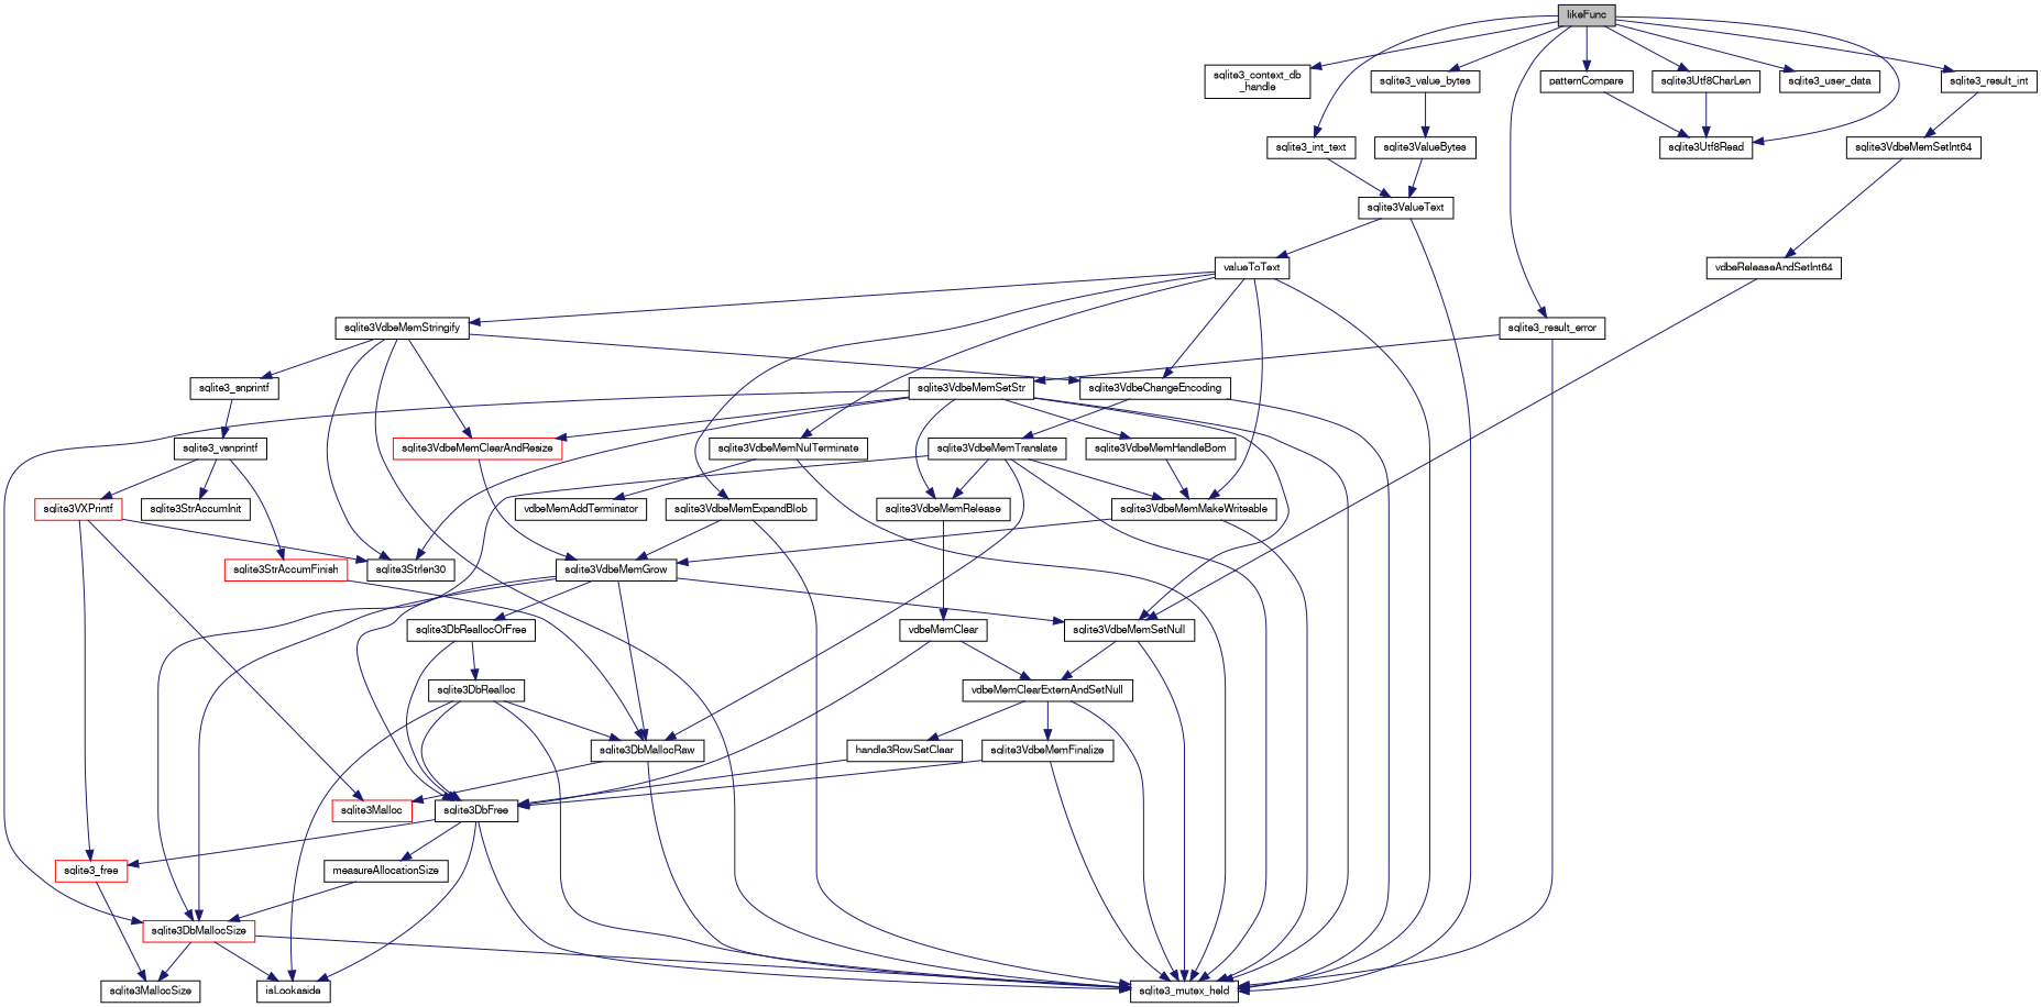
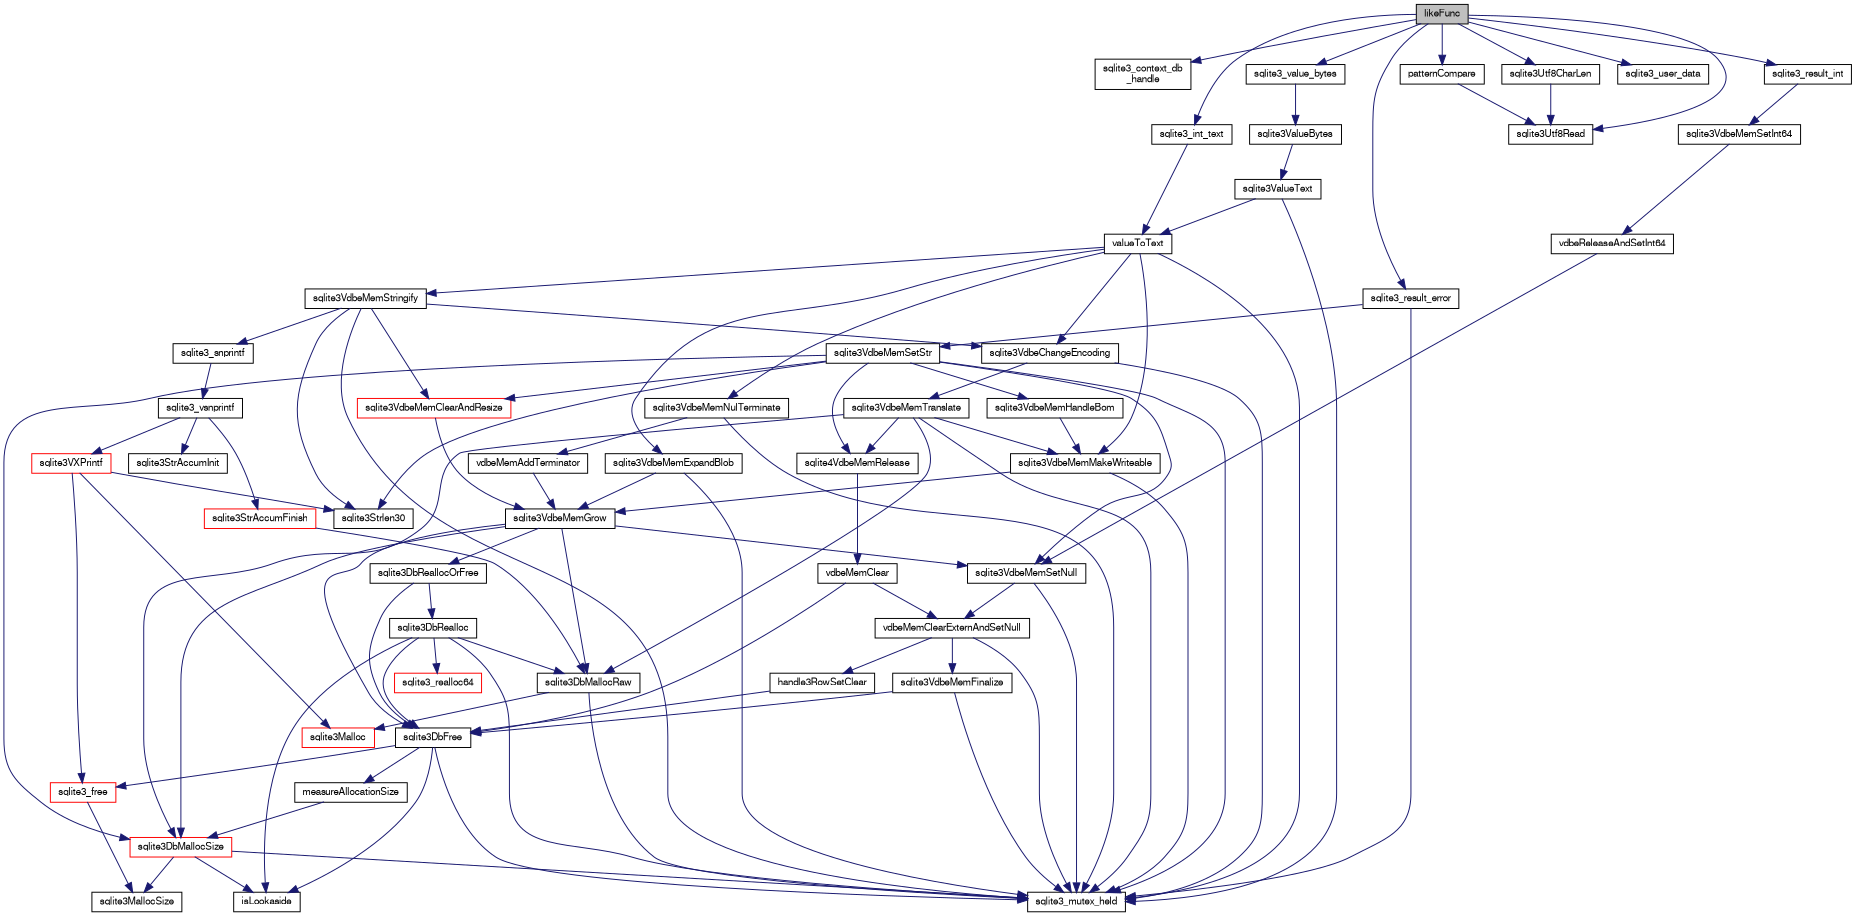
  digraph {
    rankdir=TB
    node [color=black fillcolor=white fontname=FreeSans fontsize=10 shape=record style=filled]
    edge [color=midnightblue fontname=FreeSans fontsize=10 labelfontname=FreeSans labelfontsize=10 style=solid]
    n1 [fillcolor=grey75 fontcolor=black height=0.2 label=likeFunc width=0.4]
    n2 [height=0.2 label="sqlite3_context_db\l_handle" width=0.4]
    n3 [height=0.2 label=sqlite3_int_text width=0.4]
    n4 [height=0.2 label=sqlite3_value_bytes width=0.4]
    n5 [height=0.2 label=sqlite3_result_error width=0.4]
    n6 [height=0.2 label=sqlite3Utf8CharLen width=0.4]
    n7 [height=0.2 label=sqlite3Utf8Read width=0.4]
    n8 [height=0.2 label=sqlite3_user_data width=0.4]
    n9 [height=0.2 label=sqlite3_result_int width=0.4]
    n10 [height=0.2 label=patternCompare width=0.4]
    n11 [height=0.2 label=sqlite3ValueText width=0.4]
    n12 [height=0.2 label=sqlite3ValueBytes width=0.4]
    n13 [height=0.2 label=sqlite3_mutex_held width=0.4]
    n14 [height=0.2 label=sqlite3VdbeMemSetStr width=0.4]
    n15 [height=0.2 label=sqlite3VdbeMemSetInt64 width=0.4]
    n16 [height=0.2 label=valueToText width=0.4]
    n17 [height=0.2 label=sqlite3VdbeMemExpandBlob width=0.4]
    n18 [height=0.2 label=sqlite3VdbeChangeEncoding width=0.4]
    n19 [height=0.2 label=sqlite3VdbeMemMakeWriteable width=0.4]
    n20 [height=0.2 label=sqlite3VdbeMemNulTerminate width=0.4]
    n21 [height=0.2 label=sqlite3VdbeMemStringify width=0.4]
    n22 [height=0.2 label=sqlite3VdbeMemGrow width=0.4]
    n23 [height=0.2 label=sqlite3VdbeMemTranslate width=0.4]
    n24 [height=0.2 label=vdbeMemAddTerminator width=0.4]
    n25 [color=red height=0.2 label=sqlite3VdbeMemClearAndResize width=0.4]
    n26 [height=0.2 label=sqlite3_snprintf width=0.4]
    n27 [height=0.2 label=sqlite3Strlen30 width=0.4]
    n28 [color=red height=0.2 label=sqlite3DbMallocSize width=0.4]
    n29 [height=0.2 label=sqlite3DbReallocOrFree width=0.4]
    n30 [height=0.2 label=sqlite3DbMallocRaw width=0.4]
    n31 [height=0.2 label=sqlite3DbFree width=0.4]
    n32 [height=0.2 label=sqlite3VdbeMemSetNull width=0.4]
    n33 [height=0.2 label=sqlite3MallocSize width=0.4]
    n34 [height=0.2 label=isLookaside width=0.4]
    n35 [height=0.2 label=sqlite3DbRealloc width=0.4]
    n36 [color=red height=0.2 label=sqlite3Malloc width=0.4]
    n37 [height=0.2 label=measureAllocationSize width=0.4]
    n38 [color=red height=0.2 label=sqlite3_free width=0.4]
    n39 [height=0.2 label=vdbeMemClearExternAndSetNull width=0.4]
+   n40 [color=red height=0.2 label=sqlite3_realloc64 width=0.4]
    n41 [height=0.2 label=sqlite3VdbeMemFinalize width=0.4]
    n42 [height=0.2 label=handle3RowSetClear width=0.4]
-   n43 [height=0.2 label=sqlite3VdbeMemRelease width=0.4]
+   n43 [height=0.2 label=sqlite4VdbeMemRelease width=0.4]
    n44 [height=0.2 label=vdbeMemClear width=0.4]
    n45 [height=0.2 label=sqlite3_vsnprintf width=0.4]
    n46 [height=0.2 label=sqlite3StrAccumInit width=0.4]
    n47 [color=red height=0.2 label=sqlite3VXPrintf width=0.4]
    n48 [color=red height=0.2 label=sqlite3StrAccumFinish width=0.4]
    n49 [height=0.2 label=sqlite3VdbeMemHandleBom width=0.4]
    n50 [height=0.2 label=vdbeReleaseAndSetInt64 width=0.4]
    n1 -> n2
    n1 -> n3
    n1 -> n4
    n1 -> n5
    n1 -> n6
    n1 -> n7
    n1 -> n8
    n1 -> n9
    n1 -> n10
-   n3 -> n11
+   n3 -> n16
    n4 -> n12
    n5 -> n13
    n5 -> n14
    n6 -> n7
    n9 -> n15
    n10 -> n7
    n11 -> n13
    n11 -> n16
    n12 -> n11
    n14 -> n13
    n14 -> n25
    n14 -> n27
    n14 -> n28
    n14 -> n32
    n14 -> n43
    n14 -> n49
    n15 -> n50
    n16 -> n13
    n16 -> n17
    n16 -> n18
    n16 -> n19
    n16 -> n20
    n16 -> n21
    n17 -> n13
    n17 -> n22
    n18 -> n13
    n18 -> n23
    n19 -> n13
    n19 -> n22
    n20 -> n13
    n20 -> n24
    n21 -> n13
    n21 -> n18
    n21 -> n25
    n21 -> n26
    n21 -> n27
    n22 -> n28
    n22 -> n29
    n22 -> n30
    n22 -> n31
    n22 -> n32
    n23 -> n13
    n23 -> n19
    n23 -> n28
    n23 -> n30
    n23 -> n43
+   n24 -> n22
    n25 -> n22
    n26 -> n45
    n28 -> n13
    n28 -> n33
    n28 -> n34
    n29 -> n31
    n29 -> n35
    n30 -> n13
    n30 -> n36
    n31 -> n13
    n31 -> n34
    n31 -> n37
    n31 -> n38
    n32 -> n13
    n32 -> n39
    n35 -> n13
    n35 -> n30
    n35 -> n31
    n35 -> n34
+   n35 -> n40
    n37 -> n28
    n38 -> n33
    n39 -> n13
    n39 -> n41
    n39 -> n42
    n41 -> n13
    n41 -> n31
    n42 -> n31
    n43 -> n44
    n44 -> n31
    n44 -> n39
    n45 -> n46
    n45 -> n47
    n45 -> n48
    n47 -> n27
    n47 -> n36
    n47 -> n38
    n48 -> n30
    n49 -> n19
    n50 -> n32
  }
